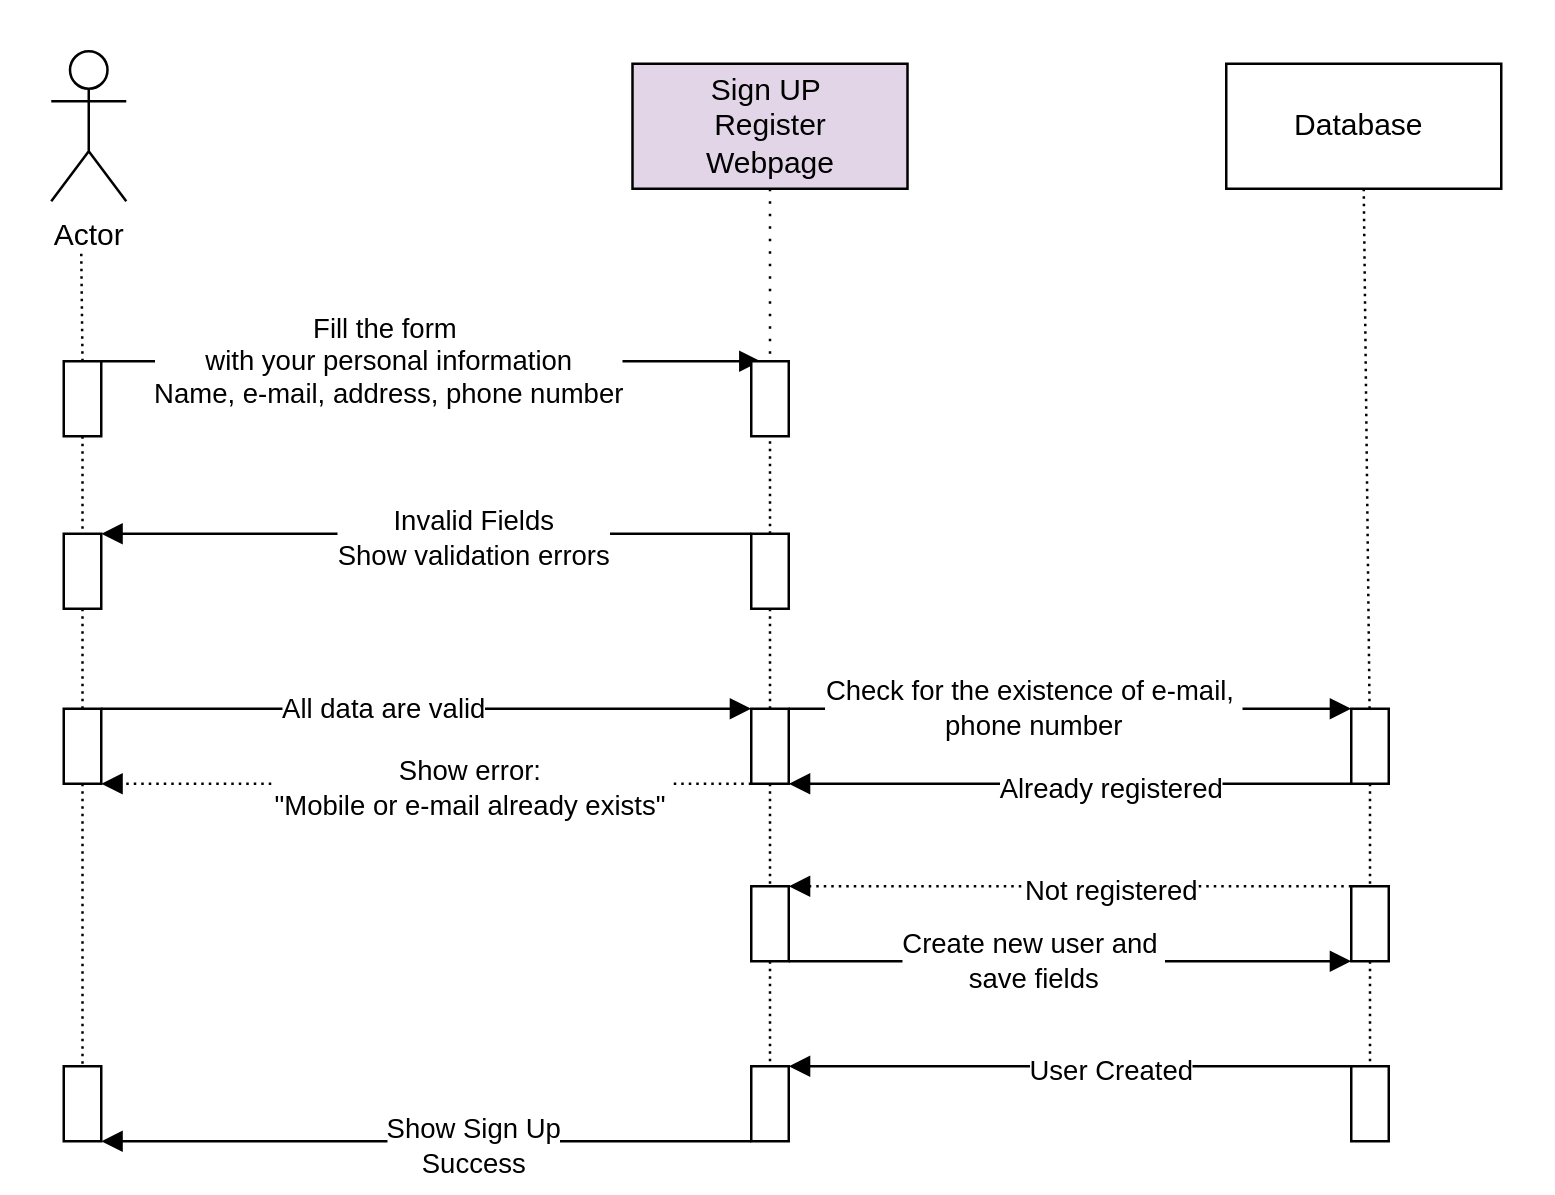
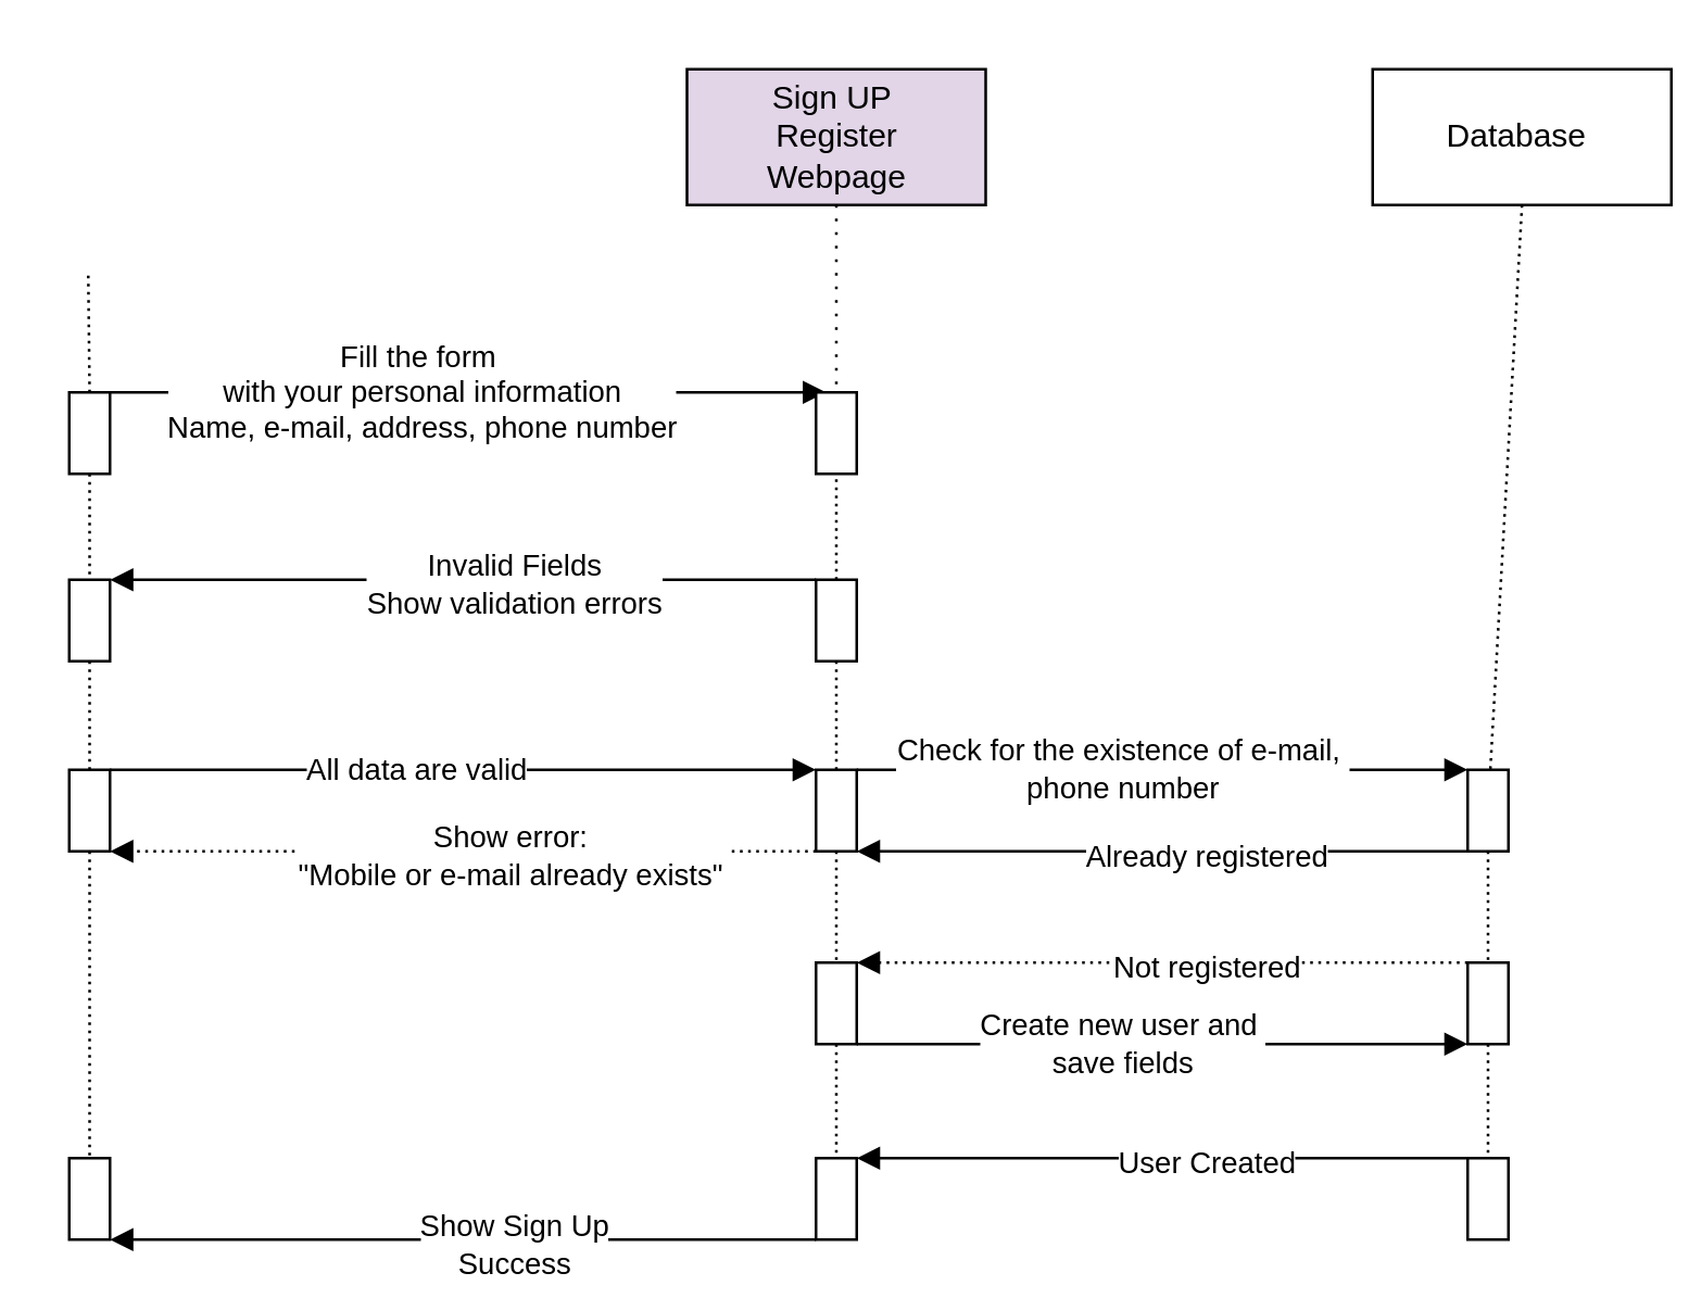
  <mxCell id="0" />
  <mxCell id="1" parent="0" />
- <mxCell id="2" value="Actor" style="shape=umlActor;verticalLabelPosition=bottom;verticalAlign=top;html=1;outlineConnect=0;" vertex="1" parent="1"><mxGeometry x="20" y="20" width="30" height="60" as="geometry" /></mxCell>
  <mxCell id="3" style="edgeStyle=orthogonalEdgeStyle;rounded=0;orthogonalLoop=1;jettySize=auto;html=1;exitX=0.5;exitY=1;exitDx=0;exitDy=0;entryX=0.5;entryY=0;entryDx=0;entryDy=0;endArrow=none;endFill=0;dashed=1;dashPattern=1 2;" edge="1" parent="1" source="4" target="12"><mxGeometry relative="1" as="geometry" /></mxCell>
  <mxCell id="4" value="" style="html=1;whiteSpace=wrap;" vertex="1" parent="1"><mxGeometry x="25" y="144" width="15" height="30" as="geometry" /></mxCell>
  <mxCell id="5" style="rounded=0;orthogonalLoop=1;jettySize=auto;html=1;exitX=0.5;exitY=1;exitDx=0;exitDy=0;entryX=0.5;entryY=0;entryDx=0;entryDy=0;dashed=1;dashPattern=1 4;endArrow=none;endFill=0;" edge="1" parent="1" source="6" target="13"><mxGeometry relative="1" as="geometry" /></mxCell>
  <mxCell id="6" value="Sign UP&amp;nbsp;&lt;div&gt;Register&lt;/div&gt;&lt;div&gt;Webpage&lt;/div&gt;" style="html=1;whiteSpace=wrap;fillColor=#e1d5e7;" vertex="1" parent="1"><mxGeometry x="252.5" y="25" width="110" height="50" as="geometry" /></mxCell>
  <mxCell id="7" value="" style="endArrow=block;endFill=1;html=1;align=left;verticalAlign=top;rounded=0;exitX=1;exitY=0;exitDx=0;exitDy=0;entryX=0.25;entryY=0;entryDx=0;entryDy=0;" edge="1" parent="1" source="4" target="13"><mxGeometry x="-1" relative="1" as="geometry"><mxPoint x="350" y="224" as="sourcePoint" /><mxPoint x="260" y="144" as="targetPoint" /></mxGeometry></mxCell>
  <mxCell id="8" value="Fill the form&amp;nbsp;&lt;div&gt;with your personal information&lt;/div&gt;&lt;div&gt;Name, e-mail, address, phone number&lt;/div&gt;" style="edgeLabel;html=1;align=center;verticalAlign=middle;resizable=0;points=[];" vertex="1" connectable="0" parent="7"><mxGeometry x="-0.135" y="1" relative="1" as="geometry"><mxPoint as="offset" /></mxGeometry></mxCell>
  <mxCell id="9" style="edgeStyle=orthogonalEdgeStyle;rounded=0;orthogonalLoop=1;jettySize=auto;html=1;exitX=0.5;exitY=1;exitDx=0;exitDy=0;entryX=0.5;entryY=0;entryDx=0;entryDy=0;endArrow=none;endFill=0;dashed=1;dashPattern=1 2;" edge="1" parent="1" source="10" target="33"><mxGeometry relative="1" as="geometry" /></mxCell>
  <mxCell id="10" value="" style="html=1;whiteSpace=wrap;" vertex="1" parent="1"><mxGeometry x="25" y="283" width="15" height="30" as="geometry" /></mxCell>
  <mxCell id="11" style="edgeStyle=orthogonalEdgeStyle;rounded=0;orthogonalLoop=1;jettySize=auto;html=1;exitX=0.5;exitY=1;exitDx=0;exitDy=0;entryX=0.5;entryY=0;entryDx=0;entryDy=0;endArrow=none;endFill=0;dashed=1;dashPattern=1 2;" edge="1" parent="1" source="12" target="10"><mxGeometry relative="1" as="geometry" /></mxCell>
  <mxCell id="12" value="" style="html=1;whiteSpace=wrap;" vertex="1" parent="1"><mxGeometry x="25" y="213" width="15" height="30" as="geometry" /></mxCell>
  <mxCell id="13" value="" style="html=1;whiteSpace=wrap;" vertex="1" parent="1"><mxGeometry x="300" y="144" width="15" height="30" as="geometry" /></mxCell>
  <mxCell id="14" style="edgeStyle=orthogonalEdgeStyle;rounded=0;orthogonalLoop=1;jettySize=auto;html=1;exitX=0.5;exitY=1;exitDx=0;exitDy=0;entryX=0.5;entryY=0;entryDx=0;entryDy=0;endArrow=none;endFill=0;dashed=1;dashPattern=1 2;" edge="1" parent="1" source="15" target="35"><mxGeometry relative="1" as="geometry" /></mxCell>
  <mxCell id="15" value="" style="html=1;whiteSpace=wrap;" vertex="1" parent="1"><mxGeometry x="300" y="283" width="15" height="30" as="geometry" /></mxCell>
  <mxCell id="16" style="edgeStyle=orthogonalEdgeStyle;rounded=0;orthogonalLoop=1;jettySize=auto;html=1;exitX=0.5;exitY=1;exitDx=0;exitDy=0;entryX=0.5;entryY=0;entryDx=0;entryDy=0;endArrow=none;endFill=0;dashed=1;dashPattern=1 2;" edge="1" parent="1" source="18" target="15"><mxGeometry relative="1" as="geometry" /></mxCell>
  <mxCell id="17" style="edgeStyle=orthogonalEdgeStyle;rounded=0;orthogonalLoop=1;jettySize=auto;html=1;exitX=0.5;exitY=0;exitDx=0;exitDy=0;entryX=0.5;entryY=1;entryDx=0;entryDy=0;endArrow=none;endFill=0;dashed=1;dashPattern=1 2;" edge="1" parent="1" source="18" target="13"><mxGeometry relative="1" as="geometry" /></mxCell>
  <mxCell id="18" value="" style="html=1;whiteSpace=wrap;" vertex="1" parent="1"><mxGeometry x="300" y="213" width="15" height="30" as="geometry" /></mxCell>
  <mxCell id="19" style="rounded=0;orthogonalLoop=1;jettySize=auto;html=1;exitX=0.5;exitY=1;exitDx=0;exitDy=0;endArrow=none;endFill=0;dashed=1;dashPattern=1 2;" edge="1" parent="1" source="20" target="26"><mxGeometry relative="1" as="geometry" /></mxCell>
- <mxCell id="20" value="Database&amp;nbsp;" style="html=1;whiteSpace=wrap;" vertex="1" parent="1"><mxGeometry x="490" y="25" width="110" height="50" as="geometry" /></mxCell>
+ <mxCell id="20" value="Database&amp;nbsp;" style="html=1;whiteSpace=wrap;" vertex="1" parent="1"><mxGeometry x="505" y="25" width="110" height="50" as="geometry" /></mxCell>
  <mxCell id="21" value="" style="endArrow=block;endFill=1;html=1;align=left;verticalAlign=top;rounded=0;exitX=0;exitY=0;exitDx=0;exitDy=0;entryX=1;entryY=0;entryDx=0;entryDy=0;" edge="1" parent="1" source="18" target="12"><mxGeometry x="-1" relative="1" as="geometry"><mxPoint x="40" y="363" as="sourcePoint" /><mxPoint x="304" y="363" as="targetPoint" /></mxGeometry></mxCell>
  <mxCell id="22" value="Invalid Fields&lt;br&gt;Show validation errors" style="edgeLabel;html=1;align=center;verticalAlign=middle;resizable=0;points=[];" vertex="1" connectable="0" parent="21"><mxGeometry x="-0.135" y="1" relative="1" as="geometry"><mxPoint as="offset" /></mxGeometry></mxCell>
  <mxCell id="23" value="" style="endArrow=block;endFill=1;html=1;align=left;verticalAlign=top;rounded=0;exitX=1;exitY=0;exitDx=0;exitDy=0;entryX=0;entryY=0;entryDx=0;entryDy=0;" edge="1" parent="1" source="10" target="15"><mxGeometry x="-1" relative="1" as="geometry"><mxPoint x="270" y="183" as="sourcePoint" /><mxPoint x="534" y="183" as="targetPoint" /></mxGeometry></mxCell>
  <mxCell id="24" value="All data are valid" style="edgeLabel;html=1;align=center;verticalAlign=middle;resizable=0;points=[];" vertex="1" connectable="0" parent="23"><mxGeometry x="-0.135" y="1" relative="1" as="geometry"><mxPoint as="offset" /></mxGeometry></mxCell>
  <mxCell id="25" style="edgeStyle=orthogonalEdgeStyle;rounded=0;orthogonalLoop=1;jettySize=auto;html=1;exitX=0.5;exitY=1;exitDx=0;exitDy=0;entryX=0.5;entryY=0;entryDx=0;entryDy=0;endArrow=none;endFill=0;dashed=1;dashPattern=1 2;" edge="1" parent="1" source="26" target="37"><mxGeometry relative="1" as="geometry" /></mxCell>
  <mxCell id="26" value="" style="html=1;whiteSpace=wrap;" vertex="1" parent="1"><mxGeometry x="540" y="283" width="15" height="30" as="geometry" /></mxCell>
  <mxCell id="27" value="" style="endArrow=block;endFill=1;html=1;align=left;verticalAlign=top;rounded=0;exitX=1;exitY=0;exitDx=0;exitDy=0;entryX=0;entryY=0;entryDx=0;entryDy=0;" edge="1" parent="1" source="15" target="26"><mxGeometry x="-1" relative="1" as="geometry"><mxPoint x="220" y="273" as="sourcePoint" /><mxPoint x="480" y="273" as="targetPoint" /></mxGeometry></mxCell>
  <mxCell id="28" value="Check for the existence of e-mail,&amp;nbsp;&lt;div&gt;phone number&lt;/div&gt;" style="edgeLabel;html=1;align=center;verticalAlign=middle;resizable=0;points=[];" vertex="1" connectable="0" parent="27"><mxGeometry x="-0.135" y="1" relative="1" as="geometry"><mxPoint as="offset" /></mxGeometry></mxCell>
  <mxCell id="29" value="" style="endArrow=block;endFill=1;html=1;align=left;verticalAlign=top;rounded=0;exitX=0;exitY=1;exitDx=0;exitDy=0;entryX=1;entryY=1;entryDx=0;entryDy=0;" edge="1" parent="1" source="26" target="15"><mxGeometry x="-1" relative="1" as="geometry"><mxPoint x="260" y="283" as="sourcePoint" /><mxPoint x="520" y="283" as="targetPoint" /></mxGeometry></mxCell>
  <mxCell id="30" value="Already registered" style="edgeLabel;html=1;align=center;verticalAlign=middle;resizable=0;points=[];" vertex="1" connectable="0" parent="29"><mxGeometry x="-0.135" y="1" relative="1" as="geometry"><mxPoint as="offset" /></mxGeometry></mxCell>
  <mxCell id="31" value="" style="endArrow=block;endFill=1;html=1;align=left;verticalAlign=top;rounded=0;exitX=0;exitY=1;exitDx=0;exitDy=0;entryX=1;entryY=1;entryDx=0;entryDy=0;dashed=1;dashPattern=1 2;" edge="1" parent="1" source="15" target="10"><mxGeometry x="-1" relative="1" as="geometry"><mxPoint x="585" y="303" as="sourcePoint" /><mxPoint x="360" y="303" as="targetPoint" /></mxGeometry></mxCell>
  <mxCell id="32" value="Show error:&amp;nbsp;&lt;div&gt;&quot;Mobile or e-mail already exists&quot;&amp;nbsp;&lt;/div&gt;" style="edgeLabel;html=1;align=center;verticalAlign=middle;resizable=0;points=[];" vertex="1" connectable="0" parent="31"><mxGeometry x="-0.135" y="1" relative="1" as="geometry"><mxPoint as="offset" /></mxGeometry></mxCell>
  <mxCell id="33" value="" style="html=1;whiteSpace=wrap;" vertex="1" parent="1"><mxGeometry x="25" y="426" width="15" height="30" as="geometry" /></mxCell>
  <mxCell id="34" style="edgeStyle=orthogonalEdgeStyle;rounded=0;orthogonalLoop=1;jettySize=auto;html=1;exitX=0.5;exitY=1;exitDx=0;exitDy=0;entryX=0.5;entryY=0;entryDx=0;entryDy=0;endArrow=none;endFill=0;dashed=1;dashPattern=1 2;" edge="1" parent="1" source="35" target="45"><mxGeometry relative="1" as="geometry" /></mxCell>
  <mxCell id="35" value="" style="html=1;whiteSpace=wrap;" vertex="1" parent="1"><mxGeometry x="300" y="354" width="15" height="30" as="geometry" /></mxCell>
  <mxCell id="36" style="edgeStyle=orthogonalEdgeStyle;rounded=0;orthogonalLoop=1;jettySize=auto;html=1;exitX=0.5;exitY=1;exitDx=0;exitDy=0;entryX=0.5;entryY=0;entryDx=0;entryDy=0;endArrow=none;endFill=0;dashed=1;dashPattern=1 2;" edge="1" parent="1" source="37" target="42"><mxGeometry relative="1" as="geometry" /></mxCell>
  <mxCell id="37" value="" style="html=1;whiteSpace=wrap;" vertex="1" parent="1"><mxGeometry x="540" y="354" width="15" height="30" as="geometry" /></mxCell>
  <mxCell id="38" value="" style="endArrow=block;endFill=1;html=1;align=left;verticalAlign=top;rounded=0;exitX=0;exitY=0;exitDx=0;exitDy=0;entryX=1;entryY=0;entryDx=0;entryDy=0;dashed=1;dashPattern=1 2;" edge="1" parent="1" source="37" target="35"><mxGeometry x="-1" relative="1" as="geometry"><mxPoint x="725" y="334" as="sourcePoint" /><mxPoint x="500" y="334" as="targetPoint" /></mxGeometry></mxCell>
  <mxCell id="39" value="Not registered" style="edgeLabel;html=1;align=center;verticalAlign=middle;resizable=0;points=[];" vertex="1" connectable="0" parent="38"><mxGeometry x="-0.135" y="1" relative="1" as="geometry"><mxPoint as="offset" /></mxGeometry></mxCell>
  <mxCell id="40" value="" style="endArrow=block;endFill=1;html=1;align=left;verticalAlign=top;rounded=0;exitX=1;exitY=1;exitDx=0;exitDy=0;entryX=0;entryY=1;entryDx=0;entryDy=0;" edge="1" parent="1" source="35" target="37"><mxGeometry x="-1" relative="1" as="geometry"><mxPoint x="613" y="354" as="sourcePoint" /><mxPoint x="390" y="354" as="targetPoint" /></mxGeometry></mxCell>
  <mxCell id="41" value="Create new user and&amp;nbsp;&lt;div&gt;save fields&lt;/div&gt;" style="edgeLabel;html=1;align=center;verticalAlign=middle;resizable=0;points=[];" vertex="1" connectable="0" parent="40"><mxGeometry x="-0.135" y="1" relative="1" as="geometry"><mxPoint as="offset" /></mxGeometry></mxCell>
  <mxCell id="42" value="" style="html=1;whiteSpace=wrap;" vertex="1" parent="1"><mxGeometry x="540" y="426" width="15" height="30" as="geometry" /></mxCell>
  <mxCell id="43" value="" style="endArrow=block;endFill=1;html=1;align=left;verticalAlign=top;rounded=0;exitX=0;exitY=0;exitDx=0;exitDy=0;entryX=1;entryY=0;entryDx=0;entryDy=0;" edge="1" parent="1" source="42" target="45"><mxGeometry x="-1" relative="1" as="geometry"><mxPoint x="525" y="466" as="sourcePoint" /><mxPoint x="320" y="436" as="targetPoint" /></mxGeometry></mxCell>
  <mxCell id="44" value="User Created" style="edgeLabel;html=1;align=center;verticalAlign=middle;resizable=0;points=[];" vertex="1" connectable="0" parent="43"><mxGeometry x="-0.135" y="1" relative="1" as="geometry"><mxPoint as="offset" /></mxGeometry></mxCell>
  <mxCell id="45" value="" style="html=1;whiteSpace=wrap;" vertex="1" parent="1"><mxGeometry x="300" y="426" width="15" height="30" as="geometry" /></mxCell>
  <mxCell id="46" value="" style="endArrow=block;endFill=1;html=1;align=left;verticalAlign=top;rounded=0;exitX=0;exitY=1;exitDx=0;exitDy=0;entryX=1;entryY=1;entryDx=0;entryDy=0;" edge="1" parent="1" source="45" target="33"><mxGeometry x="-1" relative="1" as="geometry"><mxPoint x="725" y="426" as="sourcePoint" /><mxPoint x="500" y="426" as="targetPoint" /></mxGeometry></mxCell>
  <mxCell id="47" value="Show Sign Up&lt;div&gt;Success&lt;/div&gt;" style="edgeLabel;html=1;align=center;verticalAlign=middle;resizable=0;points=[];" vertex="1" connectable="0" parent="46"><mxGeometry x="-0.135" y="1" relative="1" as="geometry"><mxPoint as="offset" /></mxGeometry></mxCell>
  <mxCell id="48" style="edgeStyle=orthogonalEdgeStyle;rounded=0;orthogonalLoop=1;jettySize=auto;html=1;exitX=0.5;exitY=0;exitDx=0;exitDy=0;endArrow=none;endFill=0;dashed=1;dashPattern=1 2;" edge="1" parent="1" source="4"><mxGeometry relative="1" as="geometry"><mxPoint x="32" y="100" as="targetPoint" /></mxGeometry></mxCell>
